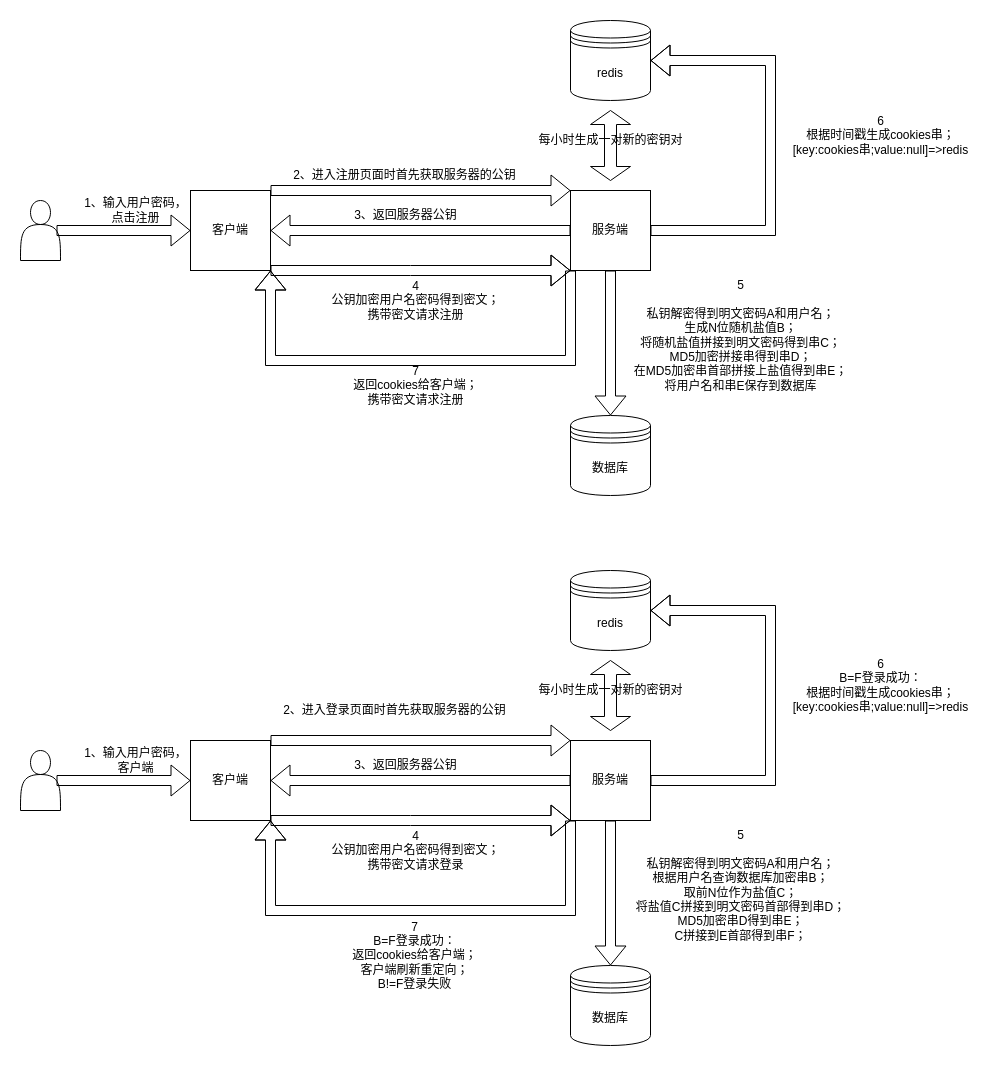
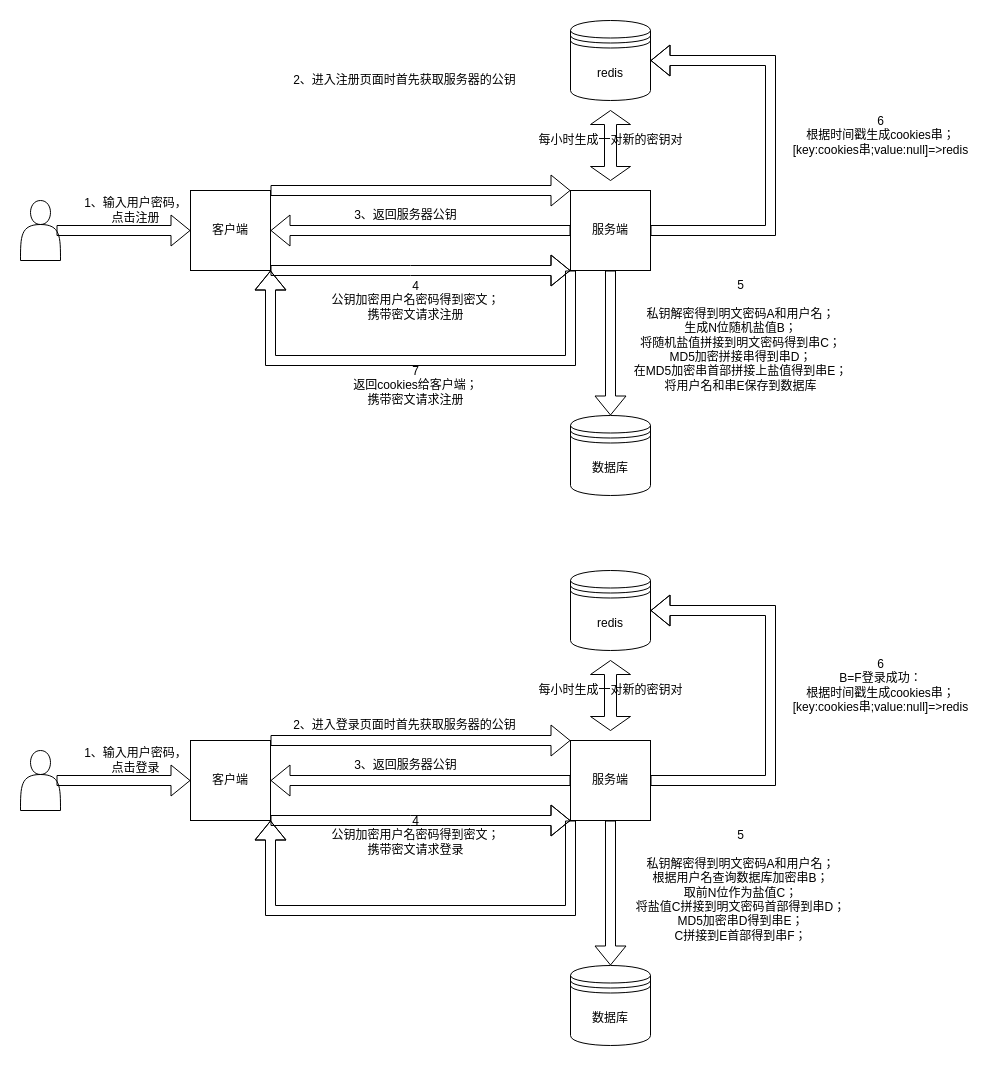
  <mxCell id="0" />
  <mxCell id="1" parent="0" />
  <mxCell id="2" style="edgeStyle=orthogonalEdgeStyle;rounded=0;orthogonalLoop=1;jettySize=auto;html=1;entryX=0;entryY=1;entryDx=0;entryDy=0;shape=flexArrow;" edge="1" parent="1" source="3" target="4"><mxGeometry relative="1" as="geometry"><mxPoint x="270" y="310" as="targetPoint" /><Array as="points"><mxPoint x="410" y="270" /><mxPoint x="410" y="270" /></Array></mxGeometry></mxCell>
  <mxCell id="3" value="客户端" style="whiteSpace=wrap;html=1;aspect=fixed;" vertex="1" parent="1"><mxGeometry x="190" y="190" width="80" height="80" as="geometry" /></mxCell>
  <mxCell id="4" value="服务端" style="whiteSpace=wrap;html=1;aspect=fixed;" vertex="1" parent="1"><mxGeometry x="570" y="190" width="80" height="80" as="geometry" /></mxCell>
  <mxCell id="5" value="" style="shape=doubleArrow;whiteSpace=wrap;html=1;rotation=90;" vertex="1" parent="1"><mxGeometry x="575" y="125" width="70" height="40" as="geometry" /></mxCell>
  <mxCell id="6" value="每小时生成一对新的密钥对" style="text;html=1;align=center;verticalAlign=middle;resizable=0;points=[];autosize=1;strokeColor=none;fillColor=none;" vertex="1" parent="1"><mxGeometry x="525" y="125" width="170" height="30" as="geometry" /></mxCell>
  <mxCell id="7" value="" style="shape=actor;whiteSpace=wrap;html=1;" vertex="1" parent="1"><mxGeometry x="20" y="200" width="40" height="60" as="geometry" /></mxCell>
  <mxCell id="8" value="" style="endArrow=classic;html=1;rounded=0;exitX=0.9;exitY=0.5;exitDx=0;exitDy=0;exitPerimeter=0;entryX=0;entryY=0.5;entryDx=0;entryDy=0;shape=flexArrow;" edge="1" parent="1" source="7" target="3"><mxGeometry width="50" height="50" relative="1" as="geometry"><mxPoint x="330" y="250" as="sourcePoint" /><mxPoint x="380" y="200" as="targetPoint" /></mxGeometry></mxCell>
  <mxCell id="9" value="1、输入用户密码，&lt;br&gt;点击注册" style="text;html=1;align=center;verticalAlign=middle;resizable=0;points=[];autosize=1;strokeColor=none;fillColor=none;" vertex="1" parent="1"><mxGeometry x="70" y="190" width="130" height="40" as="geometry" /></mxCell>
  <mxCell id="10" value="" style="endArrow=classic;html=1;rounded=0;exitX=1;exitY=0;exitDx=0;exitDy=0;entryX=0;entryY=0;entryDx=0;entryDy=0;shape=flexArrow;" edge="1" parent="1" source="3" target="4"><mxGeometry width="50" height="50" relative="1" as="geometry"><mxPoint x="330" y="250" as="sourcePoint" /><mxPoint x="380" y="200" as="targetPoint" /></mxGeometry></mxCell>
- <mxCell id="11" value="2、进入注册页面时首先获取服务器的公钥" style="text;html=1;align=center;verticalAlign=middle;resizable=0;points=[];autosize=1;strokeColor=none;fillColor=none;" vertex="1" parent="1"><mxGeometry x="279" y="160" width="250" height="30" as="geometry" /></mxCell>
+ <mxCell id="11" value="2、进入注册页面时首先获取服务器的公钥" style="text;html=1;align=center;verticalAlign=middle;resizable=0;points=[];autosize=1;strokeColor=none;fillColor=none;" vertex="1" parent="1"><mxGeometry x="279" y="65" width="250" height="30" as="geometry" /></mxCell>
  <mxCell id="12" value="" style="endArrow=classic;html=1;rounded=0;exitX=0;exitY=0.5;exitDx=0;exitDy=0;entryX=1;entryY=0.5;entryDx=0;entryDy=0;shape=flexArrow;" edge="1" parent="1" source="4" target="3"><mxGeometry width="50" height="50" relative="1" as="geometry"><mxPoint x="330" y="250" as="sourcePoint" /><mxPoint x="380" y="200" as="targetPoint" /></mxGeometry></mxCell>
  <mxCell id="13" value="3、返回服务器公钥" style="text;html=1;align=center;verticalAlign=middle;resizable=0;points=[];autosize=1;strokeColor=none;fillColor=none;" vertex="1" parent="1"><mxGeometry x="340" y="200" width="130" height="30" as="geometry" /></mxCell>
  <mxCell id="14" value="4&lt;br&gt;公钥加密用户名密码得到密文；&lt;br&gt;携带密文请求注册" style="text;html=1;align=center;verticalAlign=middle;resizable=0;points=[];autosize=1;strokeColor=none;fillColor=none;" vertex="1" parent="1"><mxGeometry x="320" y="270" width="190" height="60" as="geometry" /></mxCell>
  <mxCell id="15" value="数据库" style="shape=datastore;whiteSpace=wrap;html=1;" vertex="1" parent="1"><mxGeometry x="570" y="415" width="80" height="80" as="geometry" /></mxCell>
  <mxCell id="16" value="" style="endArrow=classic;html=1;rounded=0;exitX=0.5;exitY=1;exitDx=0;exitDy=0;entryX=0.5;entryY=0;entryDx=0;entryDy=0;shape=flexArrow;" edge="1" parent="1" source="4" target="15"><mxGeometry width="50" height="50" relative="1" as="geometry"><mxPoint x="450" y="300" as="sourcePoint" /><mxPoint x="650" y="410" as="targetPoint" /></mxGeometry></mxCell>
  <mxCell id="17" value="5&lt;br&gt;&lt;br&gt;私钥解密得到明文密码A和用户名；&lt;br&gt;生成N位随机盐值B；&lt;br&gt;将随机盐值拼接到明文密码得到串C；&lt;br&gt;MD5加密拼接串得到串D；&lt;br&gt;在MD5加密串首部拼接上盐值得到串E；&lt;br&gt;将用户名和串E保存到数据库" style="text;html=1;align=center;verticalAlign=middle;resizable=0;points=[];autosize=1;strokeColor=none;fillColor=none;" vertex="1" parent="1"><mxGeometry x="620" y="270" width="240" height="130" as="geometry" /></mxCell>
  <mxCell id="18" value="" style="endArrow=classic;html=1;rounded=0;exitX=1;exitY=0.5;exitDx=0;exitDy=0;entryX=1;entryY=0.5;entryDx=0;entryDy=0;shape=flexArrow;" edge="1" parent="1" source="4" target="22"><mxGeometry width="50" height="50" relative="1" as="geometry"><mxPoint x="450" y="330" as="sourcePoint" /><mxPoint x="670" y="60" as="targetPoint" /><Array as="points"><mxPoint x="770" y="230" /><mxPoint x="770" y="60" /></Array></mxGeometry></mxCell>
  <mxCell id="19" value="6&lt;br&gt;根据时间戳生成cookies串；&lt;br&gt;[key:cookies串;value:null]=&amp;gt;redis" style="text;html=1;align=center;verticalAlign=middle;resizable=0;points=[];autosize=1;strokeColor=none;fillColor=none;" vertex="1" parent="1"><mxGeometry x="780" y="105" width="200" height="60" as="geometry" /></mxCell>
  <mxCell id="20" value="7&lt;br&gt;返回cookies给客户端；&lt;br&gt;携带密文请求注册" style="text;html=1;align=center;verticalAlign=middle;resizable=0;points=[];autosize=1;strokeColor=none;fillColor=none;" vertex="1" parent="1"><mxGeometry x="340" y="355" width="150" height="60" as="geometry" /></mxCell>
  <mxCell id="21" value="" style="endArrow=classic;html=1;rounded=0;exitX=0;exitY=1;exitDx=0;exitDy=0;entryX=1;entryY=1;entryDx=0;entryDy=0;shape=flexArrow;" edge="1" parent="1" source="4" target="3"><mxGeometry width="50" height="50" relative="1" as="geometry"><mxPoint x="480" y="300" as="sourcePoint" /><mxPoint x="530" y="250" as="targetPoint" /><Array as="points"><mxPoint x="570" y="360" /><mxPoint x="270" y="360" /></Array></mxGeometry></mxCell>
  <mxCell id="22" value="redis" style="shape=datastore;whiteSpace=wrap;html=1;" vertex="1" parent="1"><mxGeometry x="570" y="20" width="80" height="80" as="geometry" /></mxCell>
  <mxCell id="23" style="edgeStyle=orthogonalEdgeStyle;rounded=0;orthogonalLoop=1;jettySize=auto;html=1;entryX=0;entryY=1;entryDx=0;entryDy=0;shape=flexArrow;" edge="1" parent="1" source="24" target="25"><mxGeometry relative="1" as="geometry"><mxPoint x="270" y="860" as="targetPoint" /><Array as="points"><mxPoint x="410" y="820" /><mxPoint x="410" y="820" /></Array></mxGeometry></mxCell>
  <mxCell id="24" value="客户端" style="whiteSpace=wrap;html=1;aspect=fixed;" vertex="1" parent="1"><mxGeometry x="190" y="740" width="80" height="80" as="geometry" /></mxCell>
  <mxCell id="25" value="服务端" style="whiteSpace=wrap;html=1;aspect=fixed;" vertex="1" parent="1"><mxGeometry x="570" y="740" width="80" height="80" as="geometry" /></mxCell>
  <mxCell id="26" value="" style="shape=doubleArrow;whiteSpace=wrap;html=1;rotation=90;" vertex="1" parent="1"><mxGeometry x="575" y="675" width="70" height="40" as="geometry" /></mxCell>
  <mxCell id="27" value="每小时生成一对新的密钥对" style="text;html=1;align=center;verticalAlign=middle;resizable=0;points=[];autosize=1;strokeColor=none;fillColor=none;" vertex="1" parent="1"><mxGeometry x="525" y="675" width="170" height="30" as="geometry" /></mxCell>
  <mxCell id="28" value="" style="shape=actor;whiteSpace=wrap;html=1;" vertex="1" parent="1"><mxGeometry x="20" y="750" width="40" height="60" as="geometry" /></mxCell>
  <mxCell id="29" value="" style="endArrow=classic;html=1;rounded=0;exitX=0.9;exitY=0.5;exitDx=0;exitDy=0;exitPerimeter=0;entryX=0;entryY=0.5;entryDx=0;entryDy=0;shape=flexArrow;" edge="1" parent="1" source="28" target="24"><mxGeometry width="50" height="50" relative="1" as="geometry"><mxPoint x="330" y="800" as="sourcePoint" /><mxPoint x="380" y="750" as="targetPoint" /></mxGeometry></mxCell>
- <mxCell id="30" value="1、输入用户密码，&lt;br&gt;客户端" style="text;html=1;align=center;verticalAlign=middle;resizable=0;points=[];autosize=1;strokeColor=none;fillColor=none;" vertex="1" parent="1"><mxGeometry x="70" y="740" width="130" height="40" as="geometry" /></mxCell>
+ <mxCell id="30" value="1、输入用户密码，&lt;br&gt;点击登录" style="text;html=1;align=center;verticalAlign=middle;resizable=0;points=[];autosize=1;strokeColor=none;fillColor=none;" vertex="1" parent="1"><mxGeometry x="70" y="740" width="130" height="40" as="geometry" /></mxCell>
  <mxCell id="31" value="" style="endArrow=classic;html=1;rounded=0;exitX=1;exitY=0;exitDx=0;exitDy=0;entryX=0;entryY=0;entryDx=0;entryDy=0;shape=flexArrow;" edge="1" parent="1" source="24" target="25"><mxGeometry width="50" height="50" relative="1" as="geometry"><mxPoint x="330" y="800" as="sourcePoint" /><mxPoint x="380" y="750" as="targetPoint" /></mxGeometry></mxCell>
- <mxCell id="32" value="2、进入登录页面时首先获取服务器的公钥" style="text;html=1;align=center;verticalAlign=middle;resizable=0;points=[];autosize=1;strokeColor=none;fillColor=none;" vertex="1" parent="1"><mxGeometry x="269" y="695" width="250" height="30" as="geometry" /></mxCell>
+ <mxCell id="32" value="2、进入登录页面时首先获取服务器的公钥" style="text;html=1;align=center;verticalAlign=middle;resizable=0;points=[];autosize=1;strokeColor=none;fillColor=none;" vertex="1" parent="1"><mxGeometry x="279" y="710" width="250" height="30" as="geometry" /></mxCell>
  <mxCell id="33" value="" style="endArrow=classic;html=1;rounded=0;exitX=0;exitY=0.5;exitDx=0;exitDy=0;entryX=1;entryY=0.5;entryDx=0;entryDy=0;shape=flexArrow;" edge="1" parent="1" source="25" target="24"><mxGeometry width="50" height="50" relative="1" as="geometry"><mxPoint x="330" y="800" as="sourcePoint" /><mxPoint x="380" y="750" as="targetPoint" /></mxGeometry></mxCell>
  <mxCell id="34" value="3、返回服务器公钥" style="text;html=1;align=center;verticalAlign=middle;resizable=0;points=[];autosize=1;strokeColor=none;fillColor=none;" vertex="1" parent="1"><mxGeometry x="340" y="750" width="130" height="30" as="geometry" /></mxCell>
- <mxCell id="35" value="4&lt;br&gt;公钥加密用户名密码得到密文；&lt;br&gt;携带密文请求登录" style="text;html=1;align=center;verticalAlign=middle;resizable=0;points=[];autosize=1;strokeColor=none;fillColor=none;" vertex="1" parent="1"><mxGeometry x="320" y="820" width="190" height="60" as="geometry" /></mxCell>
+ <mxCell id="35" value="4&lt;br&gt;公钥加密用户名密码得到密文；&lt;br&gt;携带密文请求登录" style="text;html=1;align=center;verticalAlign=middle;resizable=0;points=[];autosize=1;strokeColor=none;fillColor=none;" vertex="1" parent="1"><mxGeometry x="320" y="805" width="190" height="60" as="geometry" /></mxCell>
  <mxCell id="36" value="数据库" style="shape=datastore;whiteSpace=wrap;html=1;" vertex="1" parent="1"><mxGeometry x="570" y="965" width="80" height="80" as="geometry" /></mxCell>
  <mxCell id="37" value="" style="endArrow=classic;html=1;rounded=0;exitX=0.5;exitY=1;exitDx=0;exitDy=0;entryX=0.5;entryY=0;entryDx=0;entryDy=0;shape=flexArrow;" edge="1" parent="1" source="25" target="36"><mxGeometry width="50" height="50" relative="1" as="geometry"><mxPoint x="450" y="850" as="sourcePoint" /><mxPoint x="650" y="960" as="targetPoint" /></mxGeometry></mxCell>
  <mxCell id="38" value="5&lt;br&gt;&lt;br&gt;私钥解密得到明文密码A和用户名；&lt;br&gt;根据用户名查询数据库加密串B；&lt;br&gt;取前N位作为盐值C；&lt;br&gt;将盐值C拼接到明文密码首部得到串D；&lt;br&gt;MD5加密串D得到串E；&lt;br&gt;C拼接到E首部得到串F；" style="text;html=1;align=center;verticalAlign=middle;resizable=0;points=[];autosize=1;strokeColor=none;fillColor=none;" vertex="1" parent="1"><mxGeometry x="625" y="820" width="230" height="130" as="geometry" /></mxCell>
  <mxCell id="39" value="" style="endArrow=classic;html=1;rounded=0;exitX=1;exitY=0.5;exitDx=0;exitDy=0;entryX=1;entryY=0.5;entryDx=0;entryDy=0;shape=flexArrow;" edge="1" parent="1" source="25" target="43"><mxGeometry width="50" height="50" relative="1" as="geometry"><mxPoint x="450" y="880" as="sourcePoint" /><mxPoint x="670" y="610" as="targetPoint" /><Array as="points"><mxPoint x="770" y="780" /><mxPoint x="770" y="610" /></Array></mxGeometry></mxCell>
  <mxCell id="40" value="6&lt;br&gt;B=F登录成功：&lt;br&gt;根据时间戳生成cookies串；&lt;br&gt;[key:cookies串;value:null]=&amp;gt;redis" style="text;html=1;align=center;verticalAlign=middle;resizable=0;points=[];autosize=1;strokeColor=none;fillColor=none;" vertex="1" parent="1"><mxGeometry x="780" y="650" width="200" height="70" as="geometry" /></mxCell>
- <mxCell id="41" value="7&lt;br&gt;B=F登录成功：&lt;br&gt;返回cookies给客户端；&lt;br&gt;客户端刷新重定向；&lt;br&gt;B!=F登录失败" style="text;html=1;align=center;verticalAlign=middle;resizable=0;points=[];autosize=1;strokeColor=none;fillColor=none;" vertex="1" parent="1"><mxGeometry x="339" y="910" width="150" height="90" as="geometry" /></mxCell>
  <mxCell id="42" value="" style="endArrow=classic;html=1;rounded=0;exitX=0;exitY=1;exitDx=0;exitDy=0;entryX=1;entryY=1;entryDx=0;entryDy=0;shape=flexArrow;" edge="1" parent="1" source="25" target="24"><mxGeometry width="50" height="50" relative="1" as="geometry"><mxPoint x="480" y="850" as="sourcePoint" /><mxPoint x="530" y="800" as="targetPoint" /><Array as="points"><mxPoint x="570" y="910" /><mxPoint x="270" y="910" /></Array></mxGeometry></mxCell>
  <mxCell id="43" value="redis" style="shape=datastore;whiteSpace=wrap;html=1;" vertex="1" parent="1"><mxGeometry x="570" y="570" width="80" height="80" as="geometry" /></mxCell>
